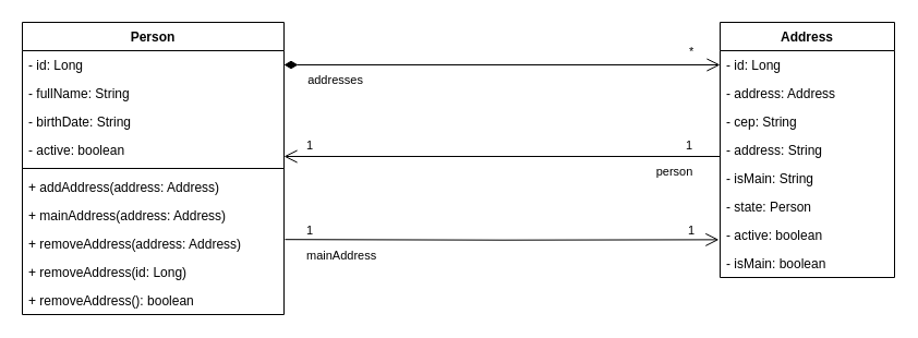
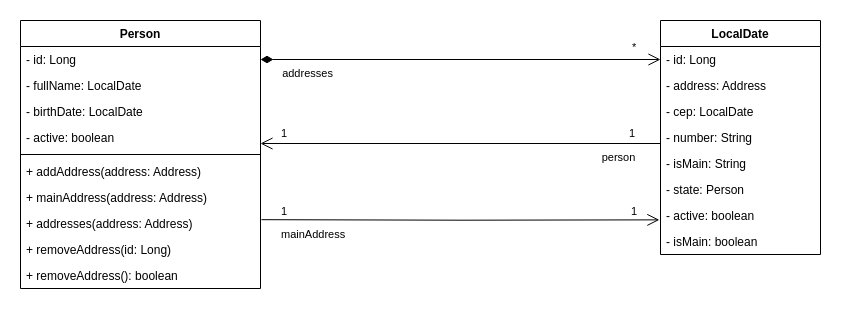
  <mxCell id="0" />
  <mxCell id="1" parent="0" />
  <mxCell id="2" value="Person" style="swimlane;fontStyle=1;align=center;verticalAlign=top;childLayout=stackLayout;horizontal=1;startSize=26;horizontalStack=0;resizeParent=1;resizeParentMax=0;resizeLast=0;collapsible=1;marginBottom=0;whiteSpace=wrap;html=1;" parent="1" vertex="1"><mxGeometry x="20" y="20" width="240" height="268" as="geometry" /></mxCell>
  <mxCell id="3" value="- id: Long" style="text;strokeColor=none;fillColor=none;align=left;verticalAlign=top;spacingLeft=4;spacingRight=4;overflow=hidden;rotatable=0;points=[[0,0.5],[1,0.5]];portConstraint=eastwest;whiteSpace=wrap;html=1;" parent="2" vertex="1"><mxGeometry y="26" width="240" height="26" as="geometry" /></mxCell>
- <mxCell id="4" value="- fullName: String" style="text;strokeColor=none;fillColor=none;align=left;verticalAlign=top;spacingLeft=4;spacingRight=4;overflow=hidden;rotatable=0;points=[[0,0.5],[1,0.5]];portConstraint=eastwest;whiteSpace=wrap;html=1;" parent="2" vertex="1"><mxGeometry y="52" width="240" height="26" as="geometry" /></mxCell>
- <mxCell id="5" value="&lt;span style=&quot;font-family: Helvetica; font-size: 12px; font-style: normal; font-variant-ligatures: normal; font-variant-caps: normal; font-weight: 400; letter-spacing: normal; orphans: 2; text-align: left; text-indent: 0px; text-transform: none; widows: 2; word-spacing: 0px; -webkit-text-stroke-width: 0px; white-space: normal; text-decoration-thickness: initial; text-decoration-style: initial; text-decoration-color: initial; float: none; display: inline !important;&quot;&gt;- birthDate: String&lt;/span&gt;" style="text;strokeColor=none;fillColor=none;align=left;verticalAlign=top;spacingLeft=4;spacingRight=4;overflow=hidden;rotatable=0;points=[[0,0.5],[1,0.5]];portConstraint=eastwest;whiteSpace=wrap;html=1;" parent="2" vertex="1"><mxGeometry y="78" width="240" height="26" as="geometry" /></mxCell>
+ <mxCell id="4" value="- fullName: LocalDate" style="text;strokeColor=none;fillColor=none;align=left;verticalAlign=top;spacingLeft=4;spacingRight=4;overflow=hidden;rotatable=0;points=[[0,0.5],[1,0.5]];portConstraint=eastwest;whiteSpace=wrap;html=1;" parent="2" vertex="1"><mxGeometry y="52" width="240" height="26" as="geometry" /></mxCell>
+ <mxCell id="5" value="&lt;span style=&quot;font-family: Helvetica; font-size: 12px; font-style: normal; font-variant-ligatures: normal; font-variant-caps: normal; font-weight: 400; letter-spacing: normal; orphans: 2; text-align: left; text-indent: 0px; text-transform: none; widows: 2; word-spacing: 0px; -webkit-text-stroke-width: 0px; white-space: normal; text-decoration-thickness: initial; text-decoration-style: initial; text-decoration-color: initial; float: none; display: inline !important;&quot;&gt;- birthDate: LocalDate&lt;/span&gt;" style="text;strokeColor=none;fillColor=none;align=left;verticalAlign=top;spacingLeft=4;spacingRight=4;overflow=hidden;rotatable=0;points=[[0,0.5],[1,0.5]];portConstraint=eastwest;whiteSpace=wrap;html=1;" parent="2" vertex="1"><mxGeometry y="78" width="240" height="26" as="geometry" /></mxCell>
  <mxCell id="6" value="- active: boolean" style="text;strokeColor=none;fillColor=none;align=left;verticalAlign=top;spacingLeft=4;spacingRight=4;overflow=hidden;rotatable=0;points=[[0,0.5],[1,0.5]];portConstraint=eastwest;whiteSpace=wrap;html=1;" parent="2" vertex="1"><mxGeometry y="104" width="240" height="26" as="geometry" /></mxCell>
  <mxCell id="7" value="" style="line;strokeWidth=1;fillColor=none;align=left;verticalAlign=middle;spacingTop=-1;spacingLeft=3;spacingRight=3;rotatable=0;labelPosition=right;points=[];portConstraint=eastwest;strokeColor=inherit;" parent="2" vertex="1"><mxGeometry y="130" width="240" height="8" as="geometry" /></mxCell>
  <mxCell id="8" value="+ addAddress(address: Address)" style="text;strokeColor=none;fillColor=none;align=left;verticalAlign=top;spacingLeft=4;spacingRight=4;overflow=hidden;rotatable=0;points=[[0,0.5],[1,0.5]];portConstraint=eastwest;whiteSpace=wrap;html=1;" parent="2" vertex="1"><mxGeometry y="138" width="240" height="26" as="geometry" /></mxCell>
  <mxCell id="9" value="+ mainAddress(address: Address)" style="text;strokeColor=none;fillColor=none;align=left;verticalAlign=top;spacingLeft=4;spacingRight=4;overflow=hidden;rotatable=0;points=[[0,0.5],[1,0.5]];portConstraint=eastwest;whiteSpace=wrap;html=1;" vertex="1" parent="2"><mxGeometry y="164" width="240" height="26" as="geometry" /></mxCell>
- <mxCell id="10" value="+ removeAddress(address: Address)" style="text;strokeColor=none;fillColor=none;align=left;verticalAlign=top;spacingLeft=4;spacingRight=4;overflow=hidden;rotatable=0;points=[[0,0.5],[1,0.5]];portConstraint=eastwest;whiteSpace=wrap;html=1;" parent="2" vertex="1"><mxGeometry y="190" width="240" height="26" as="geometry" /></mxCell>
+ <mxCell id="10" value="+ addresses(address: Address)" style="text;strokeColor=none;fillColor=none;align=left;verticalAlign=top;spacingLeft=4;spacingRight=4;overflow=hidden;rotatable=0;points=[[0,0.5],[1,0.5]];portConstraint=eastwest;whiteSpace=wrap;html=1;" parent="2" vertex="1"><mxGeometry y="190" width="240" height="26" as="geometry" /></mxCell>
  <mxCell id="11" value="+ removeAddress(id: Long)" style="text;strokeColor=none;fillColor=none;align=left;verticalAlign=top;spacingLeft=4;spacingRight=4;overflow=hidden;rotatable=0;points=[[0,0.5],[1,0.5]];portConstraint=eastwest;whiteSpace=wrap;html=1;" vertex="1" parent="2"><mxGeometry y="216" width="240" height="26" as="geometry" /></mxCell>
  <mxCell id="12" value="+ removeAddress(): boolean" style="text;strokeColor=none;fillColor=none;align=left;verticalAlign=top;spacingLeft=4;spacingRight=4;overflow=hidden;rotatable=0;points=[[0,0.5],[1,0.5]];portConstraint=eastwest;whiteSpace=wrap;html=1;" vertex="1" parent="2"><mxGeometry y="242" width="240" height="26" as="geometry" /></mxCell>
- <mxCell id="13" value="Address" style="swimlane;fontStyle=1;align=center;verticalAlign=top;childLayout=stackLayout;horizontal=1;startSize=26;horizontalStack=0;resizeParent=1;resizeParentMax=0;resizeLast=0;collapsible=1;marginBottom=0;whiteSpace=wrap;html=1;" parent="1" vertex="1"><mxGeometry x="660" y="20" width="160" height="234" as="geometry" /></mxCell>
+ <mxCell id="13" value="LocalDate" style="swimlane;fontStyle=1;align=center;verticalAlign=top;childLayout=stackLayout;horizontal=1;startSize=26;horizontalStack=0;resizeParent=1;resizeParentMax=0;resizeLast=0;collapsible=1;marginBottom=0;whiteSpace=wrap;html=1;" parent="1" vertex="1"><mxGeometry x="660" y="20" width="160" height="234" as="geometry" /></mxCell>
  <mxCell id="14" value="- id: Long" style="text;strokeColor=none;fillColor=none;align=left;verticalAlign=top;spacingLeft=4;spacingRight=4;overflow=hidden;rotatable=0;points=[[0,0.5],[1,0.5]];portConstraint=eastwest;whiteSpace=wrap;html=1;" parent="13" vertex="1"><mxGeometry y="26" width="160" height="26" as="geometry" /></mxCell>
  <mxCell id="15" value="- address: Address" style="text;strokeColor=none;fillColor=none;align=left;verticalAlign=top;spacingLeft=4;spacingRight=4;overflow=hidden;rotatable=0;points=[[0,0.5],[1,0.5]];portConstraint=eastwest;whiteSpace=wrap;html=1;" parent="13" vertex="1"><mxGeometry y="52" width="160" height="26" as="geometry" /></mxCell>
- <mxCell id="16" value="&lt;span style=&quot;font-family: Helvetica; font-size: 12px; font-style: normal; font-variant-ligatures: normal; font-variant-caps: normal; font-weight: 400; letter-spacing: normal; orphans: 2; text-align: left; text-indent: 0px; text-transform: none; widows: 2; word-spacing: 0px; -webkit-text-stroke-width: 0px; white-space: normal; text-decoration-thickness: initial; text-decoration-style: initial; text-decoration-color: initial; float: none; display: inline !important;&quot;&gt;- cep: String&lt;/span&gt;" style="text;strokeColor=none;fillColor=none;align=left;verticalAlign=top;spacingLeft=4;spacingRight=4;overflow=hidden;rotatable=0;points=[[0,0.5],[1,0.5]];portConstraint=eastwest;whiteSpace=wrap;html=1;" parent="13" vertex="1"><mxGeometry y="78" width="160" height="26" as="geometry" /></mxCell>
- <mxCell id="17" value="&lt;span style=&quot;font-family: Helvetica; font-size: 12px; font-style: normal; font-variant-ligatures: normal; font-variant-caps: normal; font-weight: 400; letter-spacing: normal; orphans: 2; text-align: left; text-indent: 0px; text-transform: none; widows: 2; word-spacing: 0px; -webkit-text-stroke-width: 0px; white-space: normal; text-decoration-thickness: initial; text-decoration-style: initial; text-decoration-color: initial; float: none; display: inline !important;&quot;&gt;- address: String&lt;/span&gt;" style="text;strokeColor=none;fillColor=none;align=left;verticalAlign=top;spacingLeft=4;spacingRight=4;overflow=hidden;rotatable=0;points=[[0,0.5],[1,0.5]];portConstraint=eastwest;whiteSpace=wrap;html=1;" parent="13" vertex="1"><mxGeometry y="104" width="160" height="26" as="geometry" /></mxCell>
+ <mxCell id="16" value="&lt;span style=&quot;font-family: Helvetica; font-size: 12px; font-style: normal; font-variant-ligatures: normal; font-variant-caps: normal; font-weight: 400; letter-spacing: normal; orphans: 2; text-align: left; text-indent: 0px; text-transform: none; widows: 2; word-spacing: 0px; -webkit-text-stroke-width: 0px; white-space: normal; text-decoration-thickness: initial; text-decoration-style: initial; text-decoration-color: initial; float: none; display: inline !important;&quot;&gt;- cep: LocalDate&lt;/span&gt;" style="text;strokeColor=none;fillColor=none;align=left;verticalAlign=top;spacingLeft=4;spacingRight=4;overflow=hidden;rotatable=0;points=[[0,0.5],[1,0.5]];portConstraint=eastwest;whiteSpace=wrap;html=1;" parent="13" vertex="1"><mxGeometry y="78" width="160" height="26" as="geometry" /></mxCell>
+ <mxCell id="17" value="&lt;span style=&quot;font-family: Helvetica; font-size: 12px; font-style: normal; font-variant-ligatures: normal; font-variant-caps: normal; font-weight: 400; letter-spacing: normal; orphans: 2; text-align: left; text-indent: 0px; text-transform: none; widows: 2; word-spacing: 0px; -webkit-text-stroke-width: 0px; white-space: normal; text-decoration-thickness: initial; text-decoration-style: initial; text-decoration-color: initial; float: none; display: inline !important;&quot;&gt;- number: String&lt;/span&gt;" style="text;strokeColor=none;fillColor=none;align=left;verticalAlign=top;spacingLeft=4;spacingRight=4;overflow=hidden;rotatable=0;points=[[0,0.5],[1,0.5]];portConstraint=eastwest;whiteSpace=wrap;html=1;" parent="13" vertex="1"><mxGeometry y="104" width="160" height="26" as="geometry" /></mxCell>
  <mxCell id="18" value="- isMain: String" style="text;strokeColor=none;fillColor=none;align=left;verticalAlign=top;spacingLeft=4;spacingRight=4;overflow=hidden;rotatable=0;points=[[0,0.5],[1,0.5]];portConstraint=eastwest;whiteSpace=wrap;html=1;" parent="13" vertex="1"><mxGeometry y="130" width="160" height="26" as="geometry" /></mxCell>
  <mxCell id="19" value="- state: Person" style="text;strokeColor=none;fillColor=none;align=left;verticalAlign=top;spacingLeft=4;spacingRight=4;overflow=hidden;rotatable=0;points=[[0,0.5],[1,0.5]];portConstraint=eastwest;whiteSpace=wrap;html=1;" parent="13" vertex="1"><mxGeometry y="156" width="160" height="26" as="geometry" /></mxCell>
  <mxCell id="20" value="- active: boolean" style="text;strokeColor=none;fillColor=none;align=left;verticalAlign=top;spacingLeft=4;spacingRight=4;overflow=hidden;rotatable=0;points=[[0,0.5],[1,0.5]];portConstraint=eastwest;whiteSpace=wrap;html=1;" parent="13" vertex="1"><mxGeometry y="182" width="160" height="26" as="geometry" /></mxCell>
  <mxCell id="21" value="- isMain: boolean" style="text;strokeColor=none;fillColor=none;align=left;verticalAlign=top;spacingLeft=4;spacingRight=4;overflow=hidden;rotatable=0;points=[[0,0.5],[1,0.5]];portConstraint=eastwest;whiteSpace=wrap;html=1;" vertex="1" parent="13"><mxGeometry y="208" width="160" height="26" as="geometry" /></mxCell>
  <mxCell id="22" value="mainAddress" style="endArrow=open;endFill=0;html=1;edgeStyle=orthogonalEdgeStyle;align=left;verticalAlign=top;rounded=0;exitX=1.004;exitY=-0.147;exitDx=0;exitDy=0;exitPerimeter=0;entryX=-0.007;entryY=0.168;entryDx=0;entryDy=0;entryPerimeter=0;endSize=10;startSize=10;" parent="1" edge="1"><mxGeometry x="-0.91" y="-2" relative="1" as="geometry"><mxPoint x="260.96" y="219.178" as="sourcePoint" /><mxPoint x="658.88" y="219.368" as="targetPoint" /><mxPoint as="offset" /></mxGeometry></mxCell>
  <mxCell id="23" value="1" style="edgeLabel;resizable=0;html=1;align=left;verticalAlign=bottom;" parent="22" connectable="0" vertex="1"><mxGeometry x="-1" relative="1" as="geometry"><mxPoint x="18" as="offset" /></mxGeometry></mxCell>
  <mxCell id="24" value="" style="group" vertex="1" connectable="0" parent="1"><mxGeometry x="630" y="30" width="16" height="30" as="geometry" /></mxCell>
  <mxCell id="25" value="&lt;span style=&quot;font-family: Helvetica; font-size: 11px; font-style: normal; font-variant-ligatures: normal; font-variant-caps: normal; font-weight: 400; letter-spacing: normal; orphans: 2; text-align: left; text-indent: 0px; text-transform: none; widows: 2; word-spacing: 0px; -webkit-text-stroke-width: 0px; white-space: nowrap; text-decoration-thickness: initial; text-decoration-style: initial; text-decoration-color: initial; float: none; display: inline !important;&quot;&gt;*&lt;/span&gt;" style="text;whiteSpace=wrap;html=1;" parent="24" vertex="1"><mxGeometry y="3" width="16" height="30" as="geometry" /></mxCell>
  <mxCell id="26" value="" style="endArrow=open;html=1;endSize=10;startArrow=diamondThin;startSize=10;startFill=1;edgeStyle=orthogonalEdgeStyle;align=left;verticalAlign=bottom;rounded=0;entryX=0;entryY=0.5;entryDx=0;entryDy=0;exitX=1;exitY=0.5;exitDx=0;exitDy=0;" parent="1" target="14" edge="1" source="3"><mxGeometry x="-0.809" y="9" relative="1" as="geometry"><mxPoint x="380" y="50" as="sourcePoint" /><mxPoint x="620" y="220" as="targetPoint" /><mxPoint as="offset" /></mxGeometry></mxCell>
  <mxCell id="27" value="addresses" style="edgeLabel;html=1;align=center;verticalAlign=middle;resizable=0;points=[];" parent="26" vertex="1" connectable="0"><mxGeometry x="-0.075" y="2" relative="1" as="geometry"><mxPoint x="-139" y="15" as="offset" /></mxGeometry></mxCell>
  <mxCell id="28" value="1" style="edgeLabel;resizable=0;html=1;align=left;verticalAlign=bottom;" connectable="0" vertex="1" parent="1"><mxGeometry x="628.96" y="219.178" as="geometry" /></mxCell>
  <mxCell id="29" value="" style="group" vertex="1" connectable="0" parent="1"><mxGeometry x="260" y="128" width="400" height="15" as="geometry" /></mxCell>
  <mxCell id="30" value="" style="group" vertex="1" connectable="0" parent="29"><mxGeometry width="400" height="15" as="geometry" /></mxCell>
  <mxCell id="31" value="" style="endArrow=open;endFill=0;html=1;edgeStyle=orthogonalEdgeStyle;align=left;verticalAlign=top;rounded=0;entryX=1;entryY=0.5;entryDx=0;entryDy=0;exitX=0;exitY=0.5;exitDx=0;exitDy=0;strokeWidth=1;endSize=10;startSize=10;" parent="30" edge="1"><mxGeometry x="-1" relative="1" as="geometry"><mxPoint x="400" y="15" as="sourcePoint" /><mxPoint y="15" as="targetPoint" /></mxGeometry></mxCell>
  <mxCell id="32" value="person" style="edgeLabel;html=1;align=center;verticalAlign=middle;resizable=0;points=[];" parent="31" vertex="1" connectable="0"><mxGeometry x="0.068" y="3" relative="1" as="geometry"><mxPoint x="171" y="10" as="offset" /></mxGeometry></mxCell>
  <mxCell id="33" value="1" style="edgeLabel;resizable=0;html=1;align=left;verticalAlign=bottom;" parent="30" connectable="0" vertex="1"><mxGeometry x="13" y="30" as="geometry"><mxPoint x="6" y="-17" as="offset" /></mxGeometry></mxCell>
  <mxCell id="34" value="1" style="edgeLabel;resizable=0;html=1;align=left;verticalAlign=bottom;" connectable="0" vertex="1" parent="29"><mxGeometry x="361" y="30" as="geometry"><mxPoint x="6" y="-17" as="offset" /></mxGeometry></mxCell>
